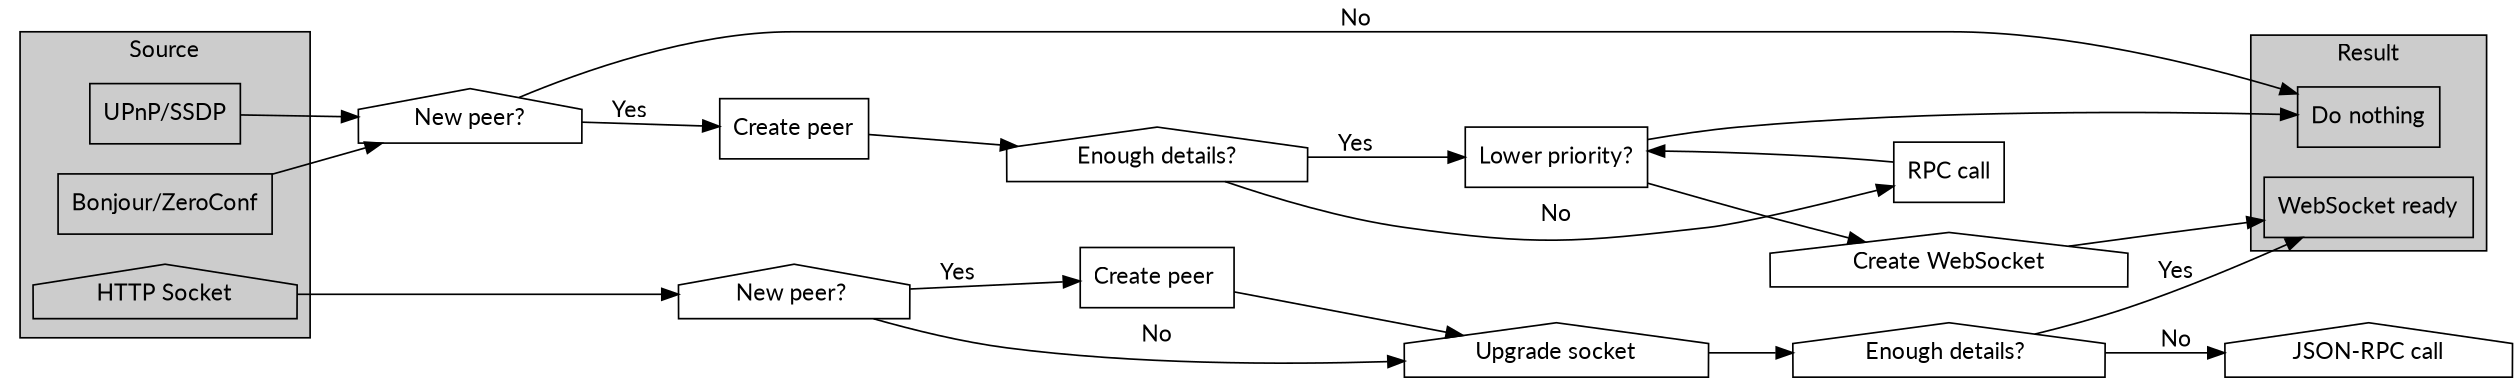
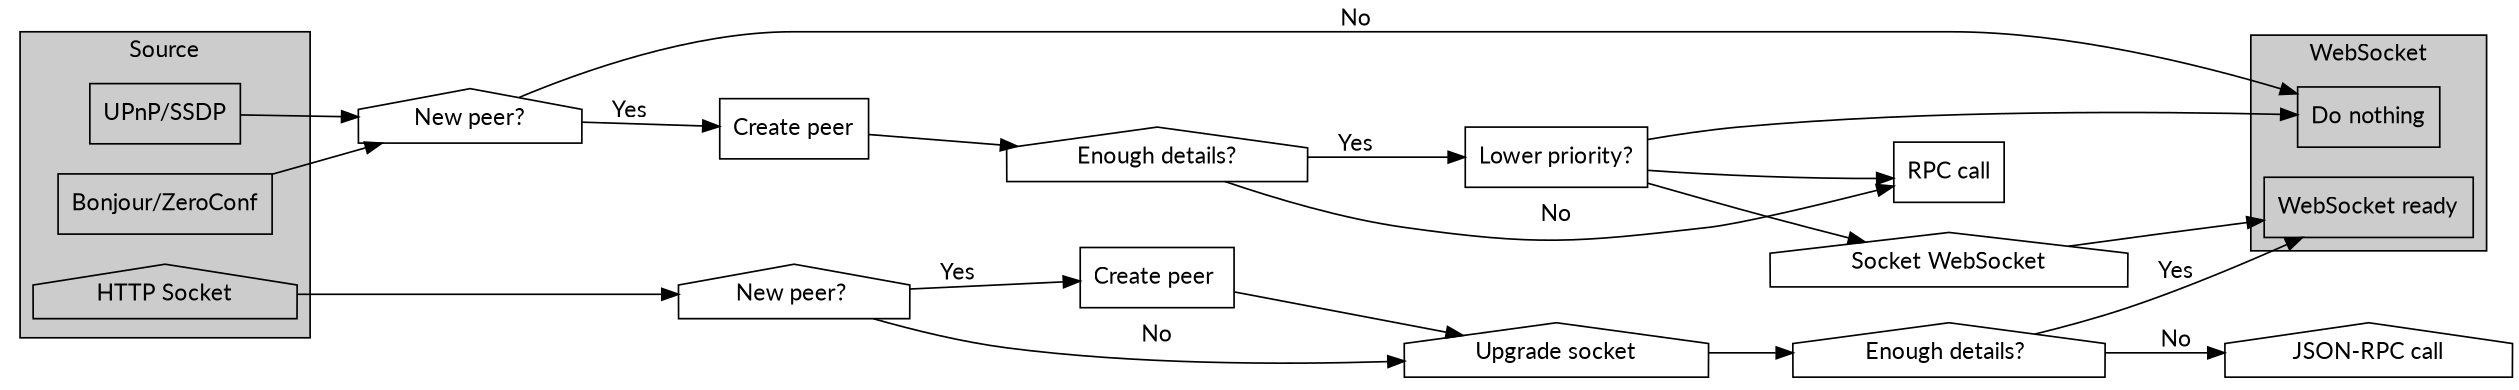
  digraph {
    fontname=Lato
    rankdir=LR
    node [fontname=Lato shape=box]
    edge [fontname=Lato]
    "Bonjour/ZeroConf"
    "UPnP/SSDP"
    "HTTP Socket" [shape=house]
    "WebSocket ready"
    "Do nothing"
    "New peer?" [shape=house]
    "New peer? " [shape=house]
    "Create peer"
    "Upgrade socket" [shape=house]
    "Create peer "
    "Enough details?" [shape=house]
    "Lower priority?"
    n13 [label="RPC call"]
-   "Create WebSocket" [shape=house]
+   "Create WebSocket" [shape=house label="Socket WebSocket"]
    "Enough details? " [shape=house]
    "JSON-RPC call" [shape=house]
    subgraph cluster_1 {
      fillcolor=grey80
      label=Source
      style=filled
      "Bonjour/ZeroConf"
      "UPnP/SSDP"
      "HTTP Socket"
    }
    subgraph cluster_2 {
      fillcolor=grey80
-     label=Result
+     label=WebSocket
      style=filled
      "WebSocket ready"
      "Do nothing"
    }
    "Bonjour/ZeroConf" -> "New peer?"
    "UPnP/SSDP" -> "New peer?"
    "HTTP Socket" -> "New peer? "
    "New peer?" -> "Do nothing" [label=No]
    "New peer?" -> "Create peer" [label=Yes]
    "New peer? " -> "Upgrade socket" [label=No]
    "New peer? " -> "Create peer " [label=Yes]
    "Create peer" -> "Enough details?"
    "Upgrade socket" -> "Enough details? "
    "Create peer " -> "Upgrade socket"
    "Enough details?" -> "Lower priority?" [label=Yes]
    "Enough details?" -> n13 [label=No]
    "Lower priority?" -> "Do nothing"
    "Lower priority?" -> "Create WebSocket"
-   n13 -> "Lower priority?"
+   "Lower priority?" -> n13
    "Create WebSocket" -> "WebSocket ready"
    "Enough details? " -> "WebSocket ready" [label=Yes]
    "Enough details? " -> "JSON-RPC call" [label=No]
  }
